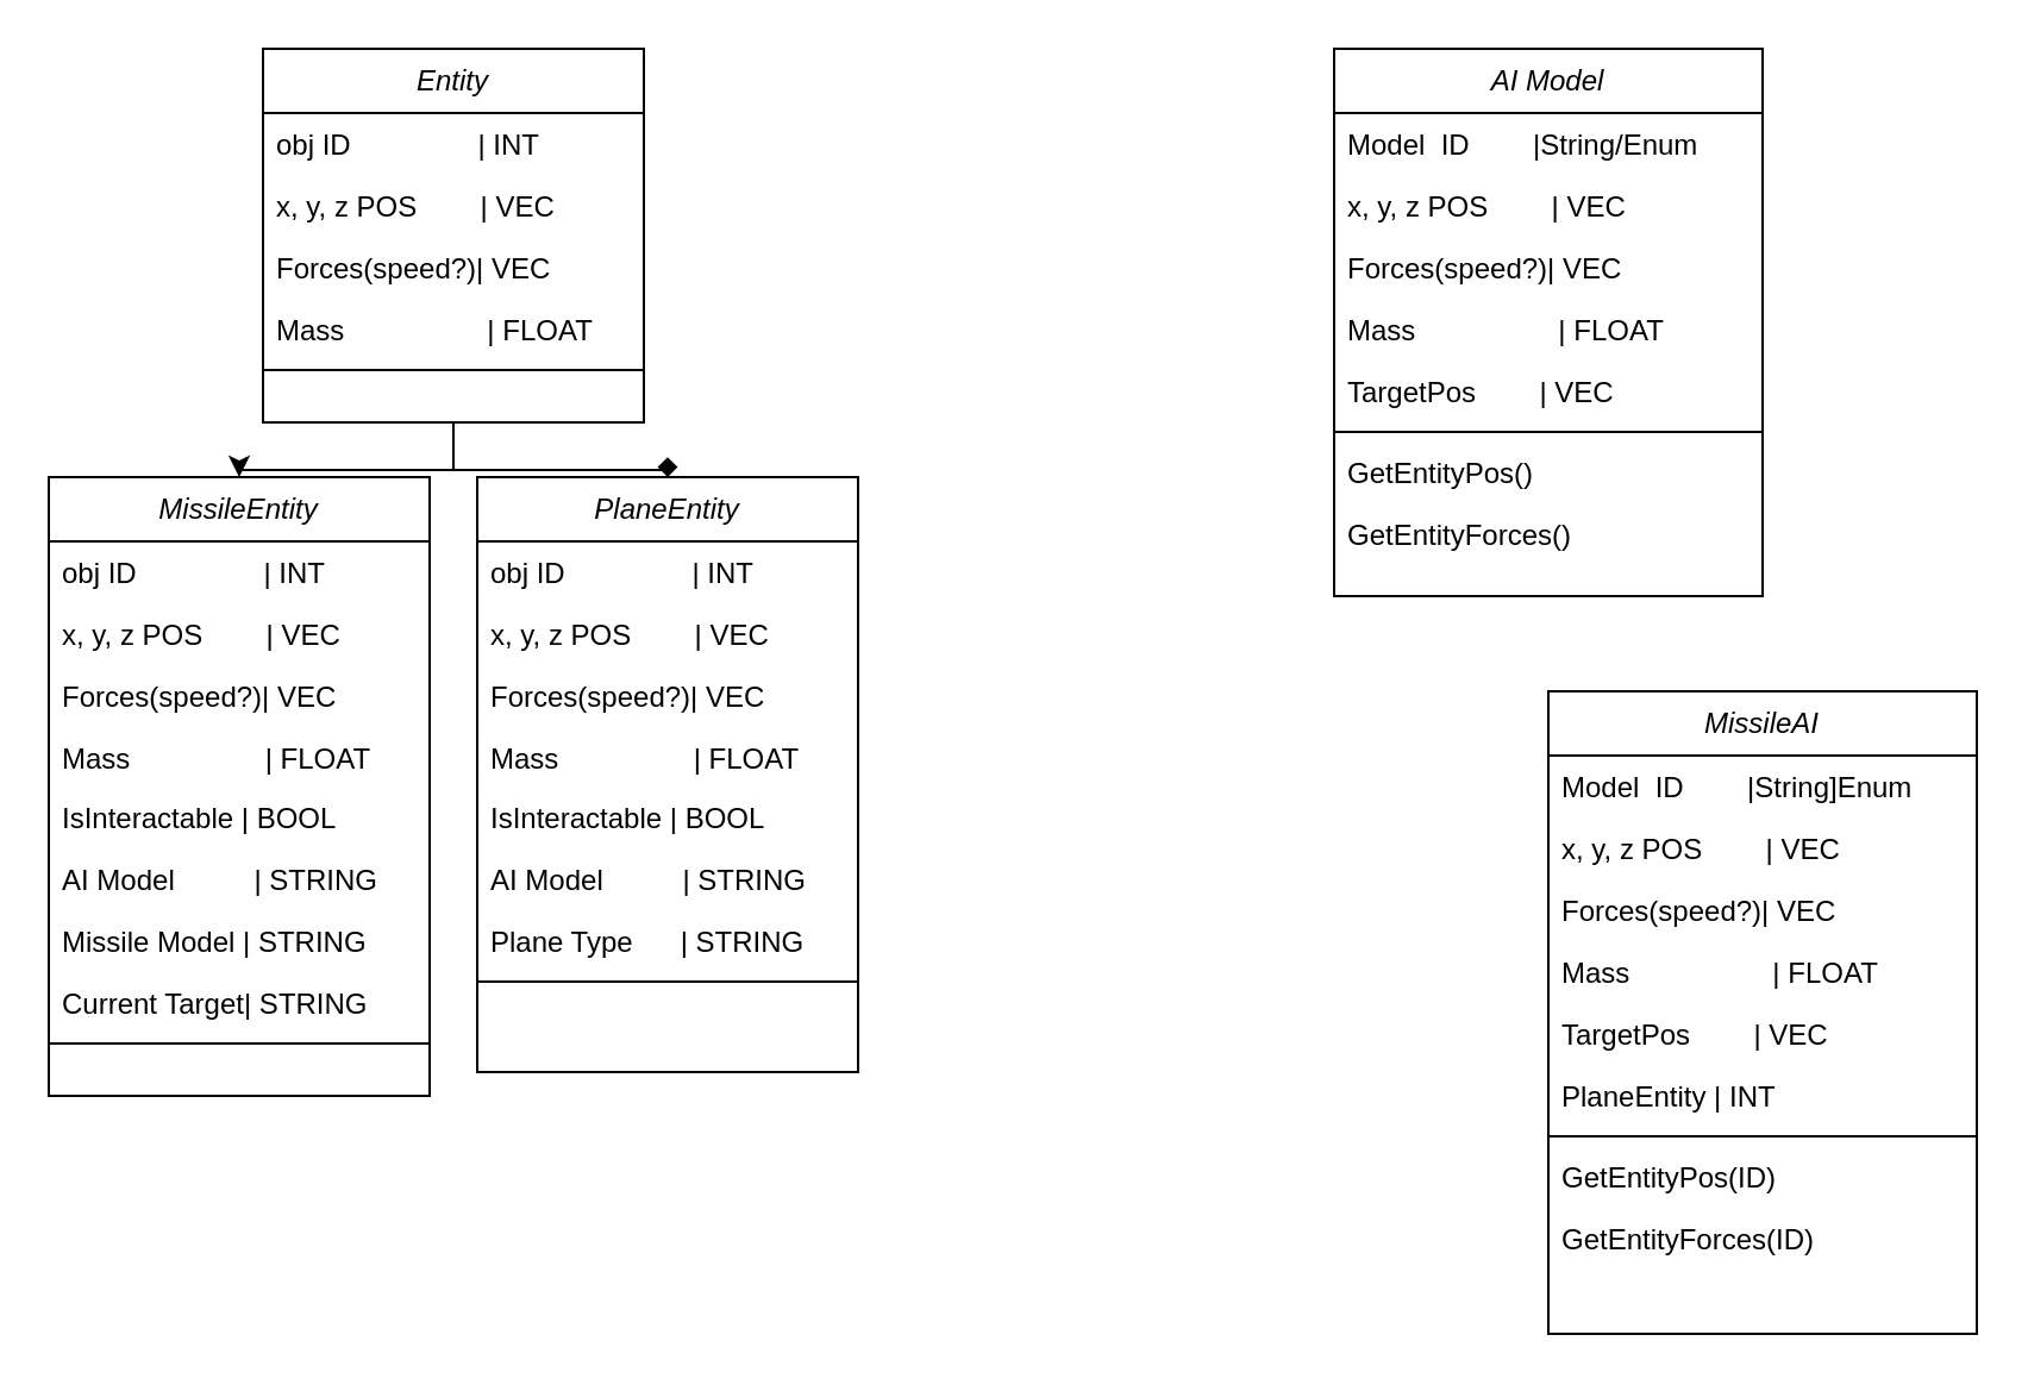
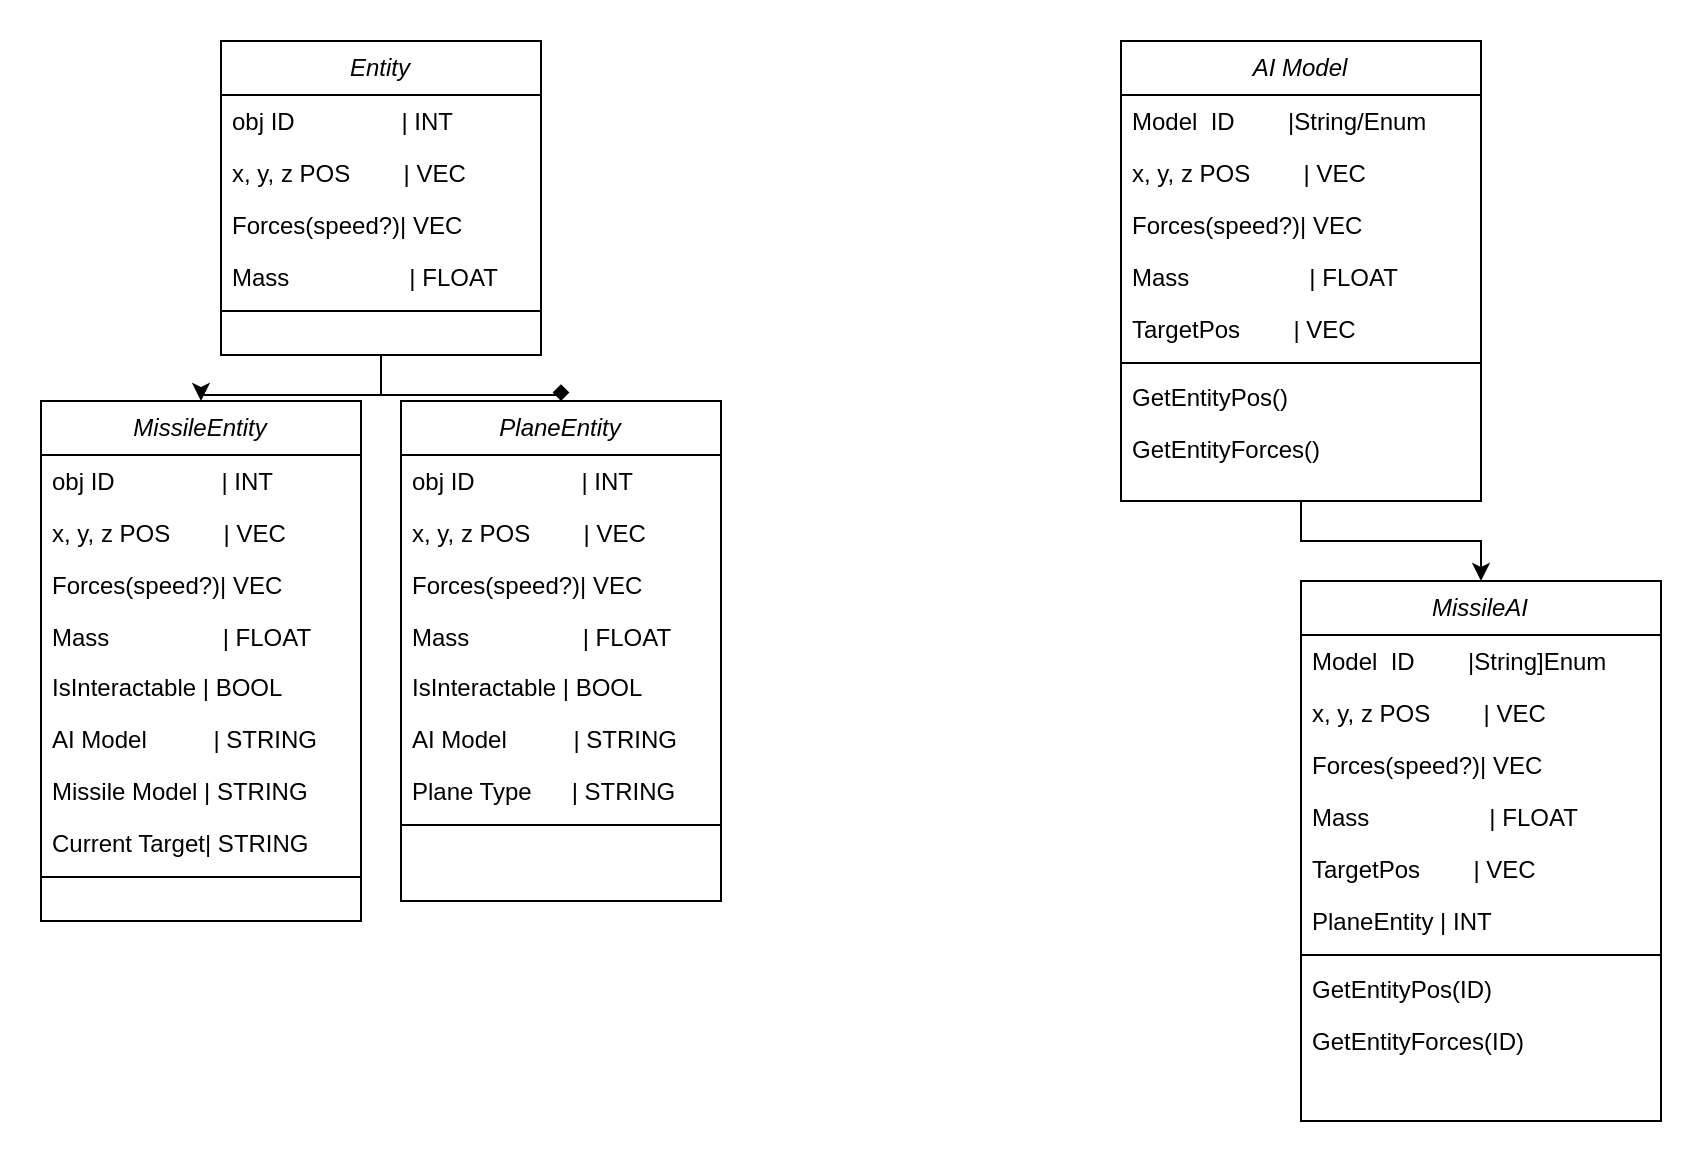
  <mxCell id="0" />
  <mxCell id="1" parent="0" />
  <mxCell id="2" style="edgeStyle=orthogonalEdgeStyle;rounded=0;orthogonalLoop=1;jettySize=auto;html=1;exitX=0.5;exitY=1;exitDx=0;exitDy=0;entryX=0.5;entryY=0;entryDx=0;entryDy=0;endArrow=diamond;" parent="1" source="4" target="10" edge="1"><mxGeometry relative="1" as="geometry" /></mxCell>
  <mxCell id="3" style="edgeStyle=orthogonalEdgeStyle;rounded=0;orthogonalLoop=1;jettySize=auto;html=1;entryX=0.5;entryY=0;entryDx=0;entryDy=0;" parent="1" source="4" target="19" edge="1"><mxGeometry relative="1" as="geometry" /></mxCell>
  <mxCell id="4" value="Entity&#10;" style="swimlane;fontStyle=2;align=center;verticalAlign=top;childLayout=stackLayout;horizontal=1;startSize=27;horizontalStack=0;resizeParent=1;resizeLast=0;collapsible=1;marginBottom=0;rounded=0;shadow=0;strokeWidth=1;" parent="1" vertex="1"><mxGeometry x="110" y="20" width="160" height="157" as="geometry"><mxRectangle x="210" y="133" width="160" height="26" as="alternateBounds" /></mxGeometry></mxCell>
  <mxCell id="5" value="obj ID                | INT" style="text;align=left;verticalAlign=top;spacingLeft=4;spacingRight=4;overflow=hidden;rotatable=0;points=[[0,0.5],[1,0.5]];portConstraint=eastwest;rounded=0;shadow=0;html=0;" parent="4" vertex="1"><mxGeometry y="27" width="160" height="26" as="geometry" /></mxCell>
  <mxCell id="6" value="x, y, z POS        | VEC" style="text;align=left;verticalAlign=top;spacingLeft=4;spacingRight=4;overflow=hidden;rotatable=0;points=[[0,0.5],[1,0.5]];portConstraint=eastwest;" parent="4" vertex="1"><mxGeometry y="53" width="160" height="26" as="geometry" /></mxCell>
  <mxCell id="7" value="Forces(speed?)| VEC" style="text;align=left;verticalAlign=top;spacingLeft=4;spacingRight=4;overflow=hidden;rotatable=0;points=[[0,0.5],[1,0.5]];portConstraint=eastwest;rounded=0;shadow=0;html=0;" parent="4" vertex="1"><mxGeometry y="79" width="160" height="26" as="geometry" /></mxCell>
  <mxCell id="8" value="Mass                  | FLOAT&#10;" style="text;align=left;verticalAlign=top;spacingLeft=4;spacingRight=4;overflow=hidden;rotatable=0;points=[[0,0.5],[1,0.5]];portConstraint=eastwest;rounded=0;shadow=0;html=0;" parent="4" vertex="1"><mxGeometry y="105" width="160" height="26" as="geometry" /></mxCell>
  <mxCell id="9" value="" style="line;html=1;strokeWidth=1;align=left;verticalAlign=middle;spacingTop=-1;spacingLeft=3;spacingRight=3;rotatable=0;labelPosition=right;points=[];portConstraint=eastwest;" parent="4" vertex="1"><mxGeometry y="131" width="160" height="8" as="geometry" /></mxCell>
  <mxCell id="10" value="PlaneEntity&#10;" style="swimlane;fontStyle=2;align=center;verticalAlign=top;childLayout=stackLayout;horizontal=1;startSize=27;horizontalStack=0;resizeParent=1;resizeLast=0;collapsible=1;marginBottom=0;rounded=0;shadow=0;strokeWidth=1;" parent="1" vertex="1"><mxGeometry x="200" y="200" width="160" height="250" as="geometry"><mxRectangle x="210" y="133" width="160" height="26" as="alternateBounds" /></mxGeometry></mxCell>
  <mxCell id="11" value="obj ID                | INT" style="text;align=left;verticalAlign=top;spacingLeft=4;spacingRight=4;overflow=hidden;rotatable=0;points=[[0,0.5],[1,0.5]];portConstraint=eastwest;rounded=0;shadow=0;html=0;" parent="10" vertex="1"><mxGeometry y="27" width="160" height="26" as="geometry" /></mxCell>
  <mxCell id="12" value="x, y, z POS        | VEC" style="text;align=left;verticalAlign=top;spacingLeft=4;spacingRight=4;overflow=hidden;rotatable=0;points=[[0,0.5],[1,0.5]];portConstraint=eastwest;" parent="10" vertex="1"><mxGeometry y="53" width="160" height="26" as="geometry" /></mxCell>
  <mxCell id="13" value="Forces(speed?)| VEC" style="text;align=left;verticalAlign=top;spacingLeft=4;spacingRight=4;overflow=hidden;rotatable=0;points=[[0,0.5],[1,0.5]];portConstraint=eastwest;rounded=0;shadow=0;html=0;" parent="10" vertex="1"><mxGeometry y="79" width="160" height="26" as="geometry" /></mxCell>
  <mxCell id="14" value="Mass                 | FLOAT&#10;" style="text;align=left;verticalAlign=top;spacingLeft=4;spacingRight=4;overflow=hidden;rotatable=0;points=[[0,0.5],[1,0.5]];portConstraint=eastwest;rounded=0;shadow=0;html=0;" parent="10" vertex="1"><mxGeometry y="105" width="160" height="25" as="geometry" /></mxCell>
  <mxCell id="15" value="IsInteractable | BOOL" style="text;align=left;verticalAlign=top;spacingLeft=4;spacingRight=4;overflow=hidden;rotatable=0;points=[[0,0.5],[1,0.5]];portConstraint=eastwest;rounded=0;shadow=0;html=0;" parent="10" vertex="1"><mxGeometry y="130" width="160" height="26" as="geometry" /></mxCell>
  <mxCell id="16" value="AI Model          | STRING" style="text;align=left;verticalAlign=top;spacingLeft=4;spacingRight=4;overflow=hidden;rotatable=0;points=[[0,0.5],[1,0.5]];portConstraint=eastwest;rounded=0;shadow=0;html=0;" parent="10" vertex="1"><mxGeometry y="156" width="160" height="26" as="geometry" /></mxCell>
  <mxCell id="17" value="Plane Type      | STRING" style="text;align=left;verticalAlign=top;spacingLeft=4;spacingRight=4;overflow=hidden;rotatable=0;points=[[0,0.5],[1,0.5]];portConstraint=eastwest;rounded=0;shadow=0;html=0;" parent="10" vertex="1"><mxGeometry y="182" width="160" height="26" as="geometry" /></mxCell>
  <mxCell id="18" value="" style="line;html=1;strokeWidth=1;align=left;verticalAlign=middle;spacingTop=-1;spacingLeft=3;spacingRight=3;rotatable=0;labelPosition=right;points=[];portConstraint=eastwest;" parent="10" vertex="1"><mxGeometry y="208" width="160" height="8" as="geometry" /></mxCell>
  <mxCell id="19" value="MissileEntity&#10;&#10;" style="swimlane;fontStyle=2;align=center;verticalAlign=top;childLayout=stackLayout;horizontal=1;startSize=27;horizontalStack=0;resizeParent=1;resizeLast=0;collapsible=1;marginBottom=0;rounded=0;shadow=0;strokeWidth=1;" parent="1" vertex="1"><mxGeometry x="20" y="200" width="160" height="260" as="geometry"><mxRectangle x="210" y="133" width="160" height="26" as="alternateBounds" /></mxGeometry></mxCell>
  <mxCell id="20" value="obj ID                | INT" style="text;align=left;verticalAlign=top;spacingLeft=4;spacingRight=4;overflow=hidden;rotatable=0;points=[[0,0.5],[1,0.5]];portConstraint=eastwest;rounded=0;shadow=0;html=0;" parent="19" vertex="1"><mxGeometry y="27" width="160" height="26" as="geometry" /></mxCell>
  <mxCell id="21" value="x, y, z POS        | VEC" style="text;align=left;verticalAlign=top;spacingLeft=4;spacingRight=4;overflow=hidden;rotatable=0;points=[[0,0.5],[1,0.5]];portConstraint=eastwest;" parent="19" vertex="1"><mxGeometry y="53" width="160" height="26" as="geometry" /></mxCell>
  <mxCell id="22" value="Forces(speed?)| VEC" style="text;align=left;verticalAlign=top;spacingLeft=4;spacingRight=4;overflow=hidden;rotatable=0;points=[[0,0.5],[1,0.5]];portConstraint=eastwest;rounded=0;shadow=0;html=0;" parent="19" vertex="1"><mxGeometry y="79" width="160" height="26" as="geometry" /></mxCell>
  <mxCell id="23" value="Mass                 | FLOAT&#10;" style="text;align=left;verticalAlign=top;spacingLeft=4;spacingRight=4;overflow=hidden;rotatable=0;points=[[0,0.5],[1,0.5]];portConstraint=eastwest;rounded=0;shadow=0;html=0;" parent="19" vertex="1"><mxGeometry y="105" width="160" height="25" as="geometry" /></mxCell>
  <mxCell id="24" value="IsInteractable | BOOL" style="text;align=left;verticalAlign=top;spacingLeft=4;spacingRight=4;overflow=hidden;rotatable=0;points=[[0,0.5],[1,0.5]];portConstraint=eastwest;rounded=0;shadow=0;html=0;" parent="19" vertex="1"><mxGeometry y="130" width="160" height="26" as="geometry" /></mxCell>
  <mxCell id="25" value="AI Model          | STRING" style="text;align=left;verticalAlign=top;spacingLeft=4;spacingRight=4;overflow=hidden;rotatable=0;points=[[0,0.5],[1,0.5]];portConstraint=eastwest;rounded=0;shadow=0;html=0;" parent="19" vertex="1"><mxGeometry y="156" width="160" height="26" as="geometry" /></mxCell>
  <mxCell id="26" value="Missile Model | STRING" style="text;align=left;verticalAlign=top;spacingLeft=4;spacingRight=4;overflow=hidden;rotatable=0;points=[[0,0.5],[1,0.5]];portConstraint=eastwest;rounded=0;shadow=0;html=0;" parent="19" vertex="1"><mxGeometry y="182" width="160" height="26" as="geometry" /></mxCell>
  <mxCell id="27" value="Current Target| STRING&#10;" style="text;align=left;verticalAlign=top;spacingLeft=4;spacingRight=4;overflow=hidden;rotatable=0;points=[[0,0.5],[1,0.5]];portConstraint=eastwest;rounded=0;shadow=0;html=0;" parent="19" vertex="1"><mxGeometry y="208" width="160" height="26" as="geometry" /></mxCell>
  <mxCell id="28" value="" style="line;html=1;strokeWidth=1;align=left;verticalAlign=middle;spacingTop=-1;spacingLeft=3;spacingRight=3;rotatable=0;labelPosition=right;points=[];portConstraint=eastwest;" parent="19" vertex="1"><mxGeometry y="234" width="160" height="8" as="geometry" /></mxCell>
  <mxCell id="29" value="AI Model" style="swimlane;fontStyle=2;align=center;verticalAlign=top;childLayout=stackLayout;horizontal=1;startSize=27;horizontalStack=0;resizeParent=1;resizeLast=0;collapsible=1;marginBottom=0;rounded=0;shadow=0;strokeWidth=1;" parent="1" vertex="1"><mxGeometry x="560" y="20" width="180" height="230" as="geometry"><mxRectangle x="210" y="133" width="160" height="26" as="alternateBounds" /></mxGeometry></mxCell>
  <mxCell id="30" value="Model  ID        |String/Enum" style="text;align=left;verticalAlign=top;spacingLeft=4;spacingRight=4;overflow=hidden;rotatable=0;points=[[0,0.5],[1,0.5]];portConstraint=eastwest;rounded=0;shadow=0;html=0;" parent="29" vertex="1"><mxGeometry y="27" width="180" height="26" as="geometry" /></mxCell>
  <mxCell id="31" value="x, y, z POS        | VEC" style="text;align=left;verticalAlign=top;spacingLeft=4;spacingRight=4;overflow=hidden;rotatable=0;points=[[0,0.5],[1,0.5]];portConstraint=eastwest;" parent="29" vertex="1"><mxGeometry y="53" width="180" height="26" as="geometry" /></mxCell>
  <mxCell id="32" value="Forces(speed?)| VEC" style="text;align=left;verticalAlign=top;spacingLeft=4;spacingRight=4;overflow=hidden;rotatable=0;points=[[0,0.5],[1,0.5]];portConstraint=eastwest;rounded=0;shadow=0;html=0;" parent="29" vertex="1"><mxGeometry y="79" width="180" height="26" as="geometry" /></mxCell>
  <mxCell id="33" value="Mass                  | FLOAT&#10;" style="text;align=left;verticalAlign=top;spacingLeft=4;spacingRight=4;overflow=hidden;rotatable=0;points=[[0,0.5],[1,0.5]];portConstraint=eastwest;rounded=0;shadow=0;html=0;" parent="29" vertex="1"><mxGeometry y="105" width="180" height="26" as="geometry" /></mxCell>
  <mxCell id="34" value="TargetPos        | VEC" style="text;align=left;verticalAlign=top;spacingLeft=4;spacingRight=4;overflow=hidden;rotatable=0;points=[[0,0.5],[1,0.5]];portConstraint=eastwest;rounded=0;shadow=0;html=0;" parent="29" vertex="1"><mxGeometry y="131" width="180" height="26" as="geometry" /></mxCell>
  <mxCell id="35" value="" style="line;html=1;strokeWidth=1;align=left;verticalAlign=middle;spacingTop=-1;spacingLeft=3;spacingRight=3;rotatable=0;labelPosition=right;points=[];portConstraint=eastwest;" parent="29" vertex="1"><mxGeometry y="157" width="180" height="8" as="geometry" /></mxCell>
  <mxCell id="36" value="GetEntityPos()" style="text;align=left;verticalAlign=top;spacingLeft=4;spacingRight=4;overflow=hidden;rotatable=0;points=[[0,0.5],[1,0.5]];portConstraint=eastwest;rounded=0;shadow=0;html=0;" parent="29" vertex="1"><mxGeometry y="165" width="180" height="26" as="geometry" /></mxCell>
  <mxCell id="37" value="GetEntityForces()" style="text;align=left;verticalAlign=top;spacingLeft=4;spacingRight=4;overflow=hidden;rotatable=0;points=[[0,0.5],[1,0.5]];portConstraint=eastwest;rounded=0;shadow=0;html=0;" parent="29" vertex="1"><mxGeometry y="191" width="180" height="26" as="geometry" /></mxCell>
  <mxCell id="38" value="MissileAI" style="swimlane;fontStyle=2;align=center;verticalAlign=top;childLayout=stackLayout;horizontal=1;startSize=27;horizontalStack=0;resizeParent=1;resizeLast=0;collapsible=1;marginBottom=0;rounded=0;shadow=0;strokeWidth=1;" parent="1" vertex="1"><mxGeometry x="650" y="290" width="180" height="270" as="geometry"><mxRectangle x="210" y="133" width="160" height="26" as="alternateBounds" /></mxGeometry></mxCell>
  <mxCell id="39" value="Model  ID        |String]Enum" style="text;align=left;verticalAlign=top;spacingLeft=4;spacingRight=4;overflow=hidden;rotatable=0;points=[[0,0.5],[1,0.5]];portConstraint=eastwest;rounded=0;shadow=0;html=0;" parent="38" vertex="1"><mxGeometry y="27" width="180" height="26" as="geometry" /></mxCell>
  <mxCell id="40" value="x, y, z POS        | VEC" style="text;align=left;verticalAlign=top;spacingLeft=4;spacingRight=4;overflow=hidden;rotatable=0;points=[[0,0.5],[1,0.5]];portConstraint=eastwest;" parent="38" vertex="1"><mxGeometry y="53" width="180" height="26" as="geometry" /></mxCell>
  <mxCell id="41" value="Forces(speed?)| VEC" style="text;align=left;verticalAlign=top;spacingLeft=4;spacingRight=4;overflow=hidden;rotatable=0;points=[[0,0.5],[1,0.5]];portConstraint=eastwest;rounded=0;shadow=0;html=0;" parent="38" vertex="1"><mxGeometry y="79" width="180" height="26" as="geometry" /></mxCell>
  <mxCell id="42" value="Mass                  | FLOAT&#10;" style="text;align=left;verticalAlign=top;spacingLeft=4;spacingRight=4;overflow=hidden;rotatable=0;points=[[0,0.5],[1,0.5]];portConstraint=eastwest;rounded=0;shadow=0;html=0;" parent="38" vertex="1"><mxGeometry y="105" width="180" height="26" as="geometry" /></mxCell>
  <mxCell id="43" value="TargetPos        | VEC" style="text;align=left;verticalAlign=top;spacingLeft=4;spacingRight=4;overflow=hidden;rotatable=0;points=[[0,0.5],[1,0.5]];portConstraint=eastwest;rounded=0;shadow=0;html=0;" parent="38" vertex="1"><mxGeometry y="131" width="180" height="26" as="geometry" /></mxCell>
  <mxCell id="44" value="PlaneEntity | INT" style="text;align=left;verticalAlign=top;spacingLeft=4;spacingRight=4;overflow=hidden;rotatable=0;points=[[0,0.5],[1,0.5]];portConstraint=eastwest;rounded=0;shadow=0;html=0;" parent="38" vertex="1"><mxGeometry y="157" width="180" height="26" as="geometry" /></mxCell>
  <mxCell id="45" value="" style="line;html=1;strokeWidth=1;align=left;verticalAlign=middle;spacingTop=-1;spacingLeft=3;spacingRight=3;rotatable=0;labelPosition=right;points=[];portConstraint=eastwest;" parent="38" vertex="1"><mxGeometry y="183" width="180" height="8" as="geometry" /></mxCell>
  <mxCell id="46" value="GetEntityPos(ID)" style="text;align=left;verticalAlign=top;spacingLeft=4;spacingRight=4;overflow=hidden;rotatable=0;points=[[0,0.5],[1,0.5]];portConstraint=eastwest;rounded=0;shadow=0;html=0;" parent="38" vertex="1"><mxGeometry y="191" width="180" height="26" as="geometry" /></mxCell>
  <mxCell id="47" value="GetEntityForces(ID)" style="text;align=left;verticalAlign=top;spacingLeft=4;spacingRight=4;overflow=hidden;rotatable=0;points=[[0,0.5],[1,0.5]];portConstraint=eastwest;rounded=0;shadow=0;html=0;" parent="38" vertex="1"><mxGeometry y="217" width="180" height="26" as="geometry" /></mxCell>
+ <mxCell id="48" style="edgeStyle=orthogonalEdgeStyle;rounded=0;orthogonalLoop=1;jettySize=auto;html=1;entryX=0.5;entryY=0;entryDx=0;entryDy=0;" parent="1" source="29" target="38" edge="1"><mxGeometry relative="1" as="geometry" /></mxCell>
